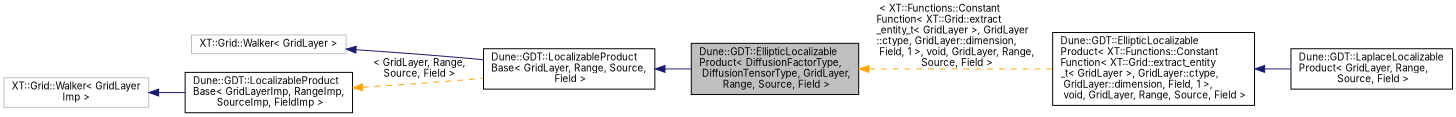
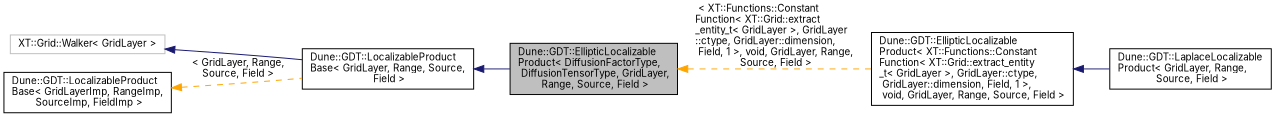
  digraph {
    rankdir=LR
    fontname=Inter
    node [color=black fillcolor=white fontname=Inter fontsize=10 shape=record style=filled]
    edge [color=midnightblue dir=back fontname=Inter fontsize=10 labelfontname=Helvetica labelfontsize=10 style=solid]
    n1 [fillcolor=grey75 fontcolor=black height=0.2 label="Dune::GDT::EllipticLocalizable\lProduct\< DiffusionFactorType,\l DiffusionTensorType, GridLayer,\l Range, Source, Field \>" width=0.4]
    n2 [height=0.2 label="Dune::GDT::EllipticLocalizable\lProduct\< XT::Functions::Constant\lFunction\< XT::Grid::extract_entity\l_t\< GridLayer \>, GridLayer::ctype,\l GridLayer::dimension, Field, 1 \>,\l void, GridLayer, Range, Source, Field \>" width=0.4]
    n3 [height=0.2 label="Dune::GDT::LocalizableProduct\lBase\< GridLayer, Range, Source,\l Field \>" width=0.4]
    n4 [color=grey75 height=0.2 label="XT::Grid::Walker\< GridLayer \>" width=0.4]
    n5 [height=0.2 label="Dune::GDT::LocalizableProduct\lBase\< GridLayerImp, RangeImp,\l SourceImp, FieldImp \>" width=0.4]
-   n6 [color=grey75 height=0.2 label="XT::Grid::Walker\< GridLayer\lImp \>" width=0.4]
    n7 [height=0.2 label="Dune::GDT::LaplaceLocalizable\lProduct\< GridLayer, Range,\l Source, Field \>" width=0.4]
    n1 -> n2 [color=orange label=" \< XT::Functions::Constant\lFunction\< XT::Grid::extract\l_entity_t\< GridLayer \>, GridLayer\l::ctype, GridLayer::dimension,\l Field, 1 \>, void, GridLayer, Range,\l Source, Field \>" style=dashed]
    n2 -> n7
    n3 -> n1
    n4 -> n3
    n5 -> n3 [color=orange label=" \< GridLayer, Range,\l Source, Field \>" style=dashed]
-   n6 -> n5
  }
